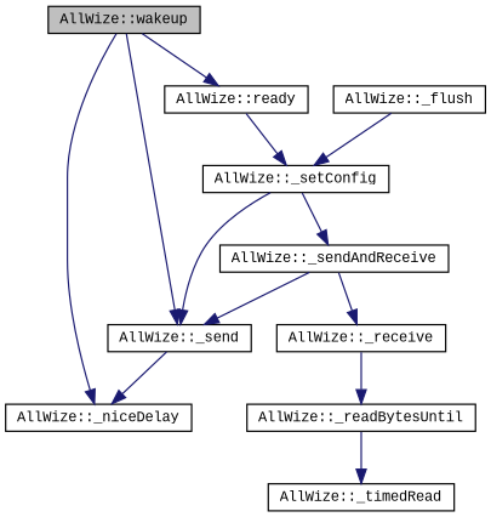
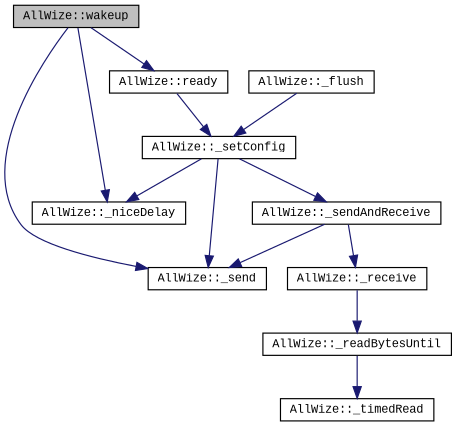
  digraph {
    fontname="Liberation Mono"
    rankdir=TB
    node [color=black fillcolor=white fontname="Liberation Mono" fontsize=10 shape=record style=filled]
    edge [color=midnightblue fontname="Liberation Mono" fontsize=10 labelfontname=Helvetica labelfontsize=10 style=solid]
    n1 [fillcolor=grey75 fontcolor=black height=0.2 label="AllWize::wakeup" width=0.4]
    n2 [height=0.2 label="AllWize::_send" width=0.4]
    n3 [height=0.2 label="AllWize::_niceDelay" width=0.4]
    n4 [height=0.2 label="AllWize::ready" width=0.4]
    n5 [height=0.2 label="AllWize::_setConfig" width=0.4]
    n6 [height=0.2 label="AllWize::_sendAndReceive" width=0.4]
    n7 [height=0.2 label="AllWize::_flush" width=0.4]
    n8 [height=0.2 label="AllWize::_receive" width=0.4]
    n9 [height=0.2 label="AllWize::_readBytesUntil" width=0.4]
    n10 [height=0.2 label="AllWize::_timedRead" width=0.4]
    n1 -> n2
    n1 -> n3
    n1 -> n4
    n4 -> n5
    n5 -> n2
-   n2 -> n3
+   n5 -> n3
    n5 -> n6
    n6 -> n2
    n6 -> n8
    n7 -> n5
    n8 -> n9
    n9 -> n10
  }
